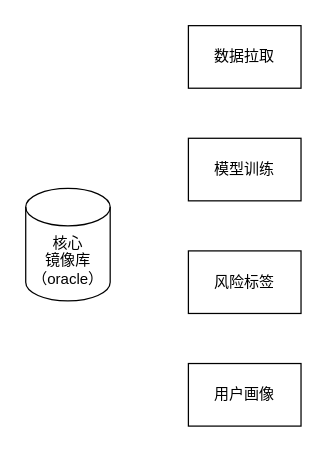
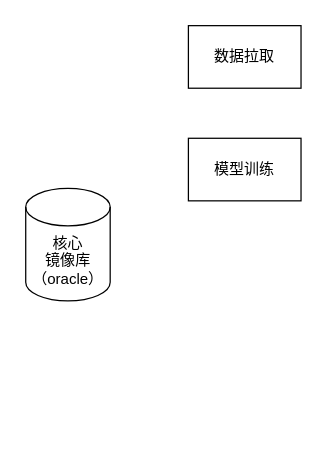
  <mxCell id="0" />
  <mxCell id="1" parent="0" />
  <mxCell id="2" value="核心&lt;br&gt;镜像库&lt;br&gt;（oracle）" style="shape=cylinder3;whiteSpace=wrap;html=1;boundedLbl=1;backgroundOutline=1;size=15;" vertex="1" parent="1"><mxGeometry x="20" y="150" width="67.5" height="90" as="geometry" /></mxCell>
  <mxCell id="3" value="数据拉取" style="rounded=0;whiteSpace=wrap;html=1;" vertex="1" parent="1"><mxGeometry x="150" y="20" width="90" height="50" as="geometry" /></mxCell>
  <mxCell id="4" value="模型训练" style="rounded=0;whiteSpace=wrap;html=1;" vertex="1" parent="1"><mxGeometry x="150" y="110" width="90" height="50" as="geometry" /></mxCell>
- <mxCell id="5" value="风险标签" style="rounded=0;whiteSpace=wrap;html=1;" vertex="1" parent="1"><mxGeometry x="150" y="200" width="90" height="50" as="geometry" /></mxCell>
- <mxCell id="6" value="用户画像" style="rounded=0;whiteSpace=wrap;html=1;" vertex="1" parent="1"><mxGeometry x="150" y="290" width="90" height="50" as="geometry" /></mxCell>
